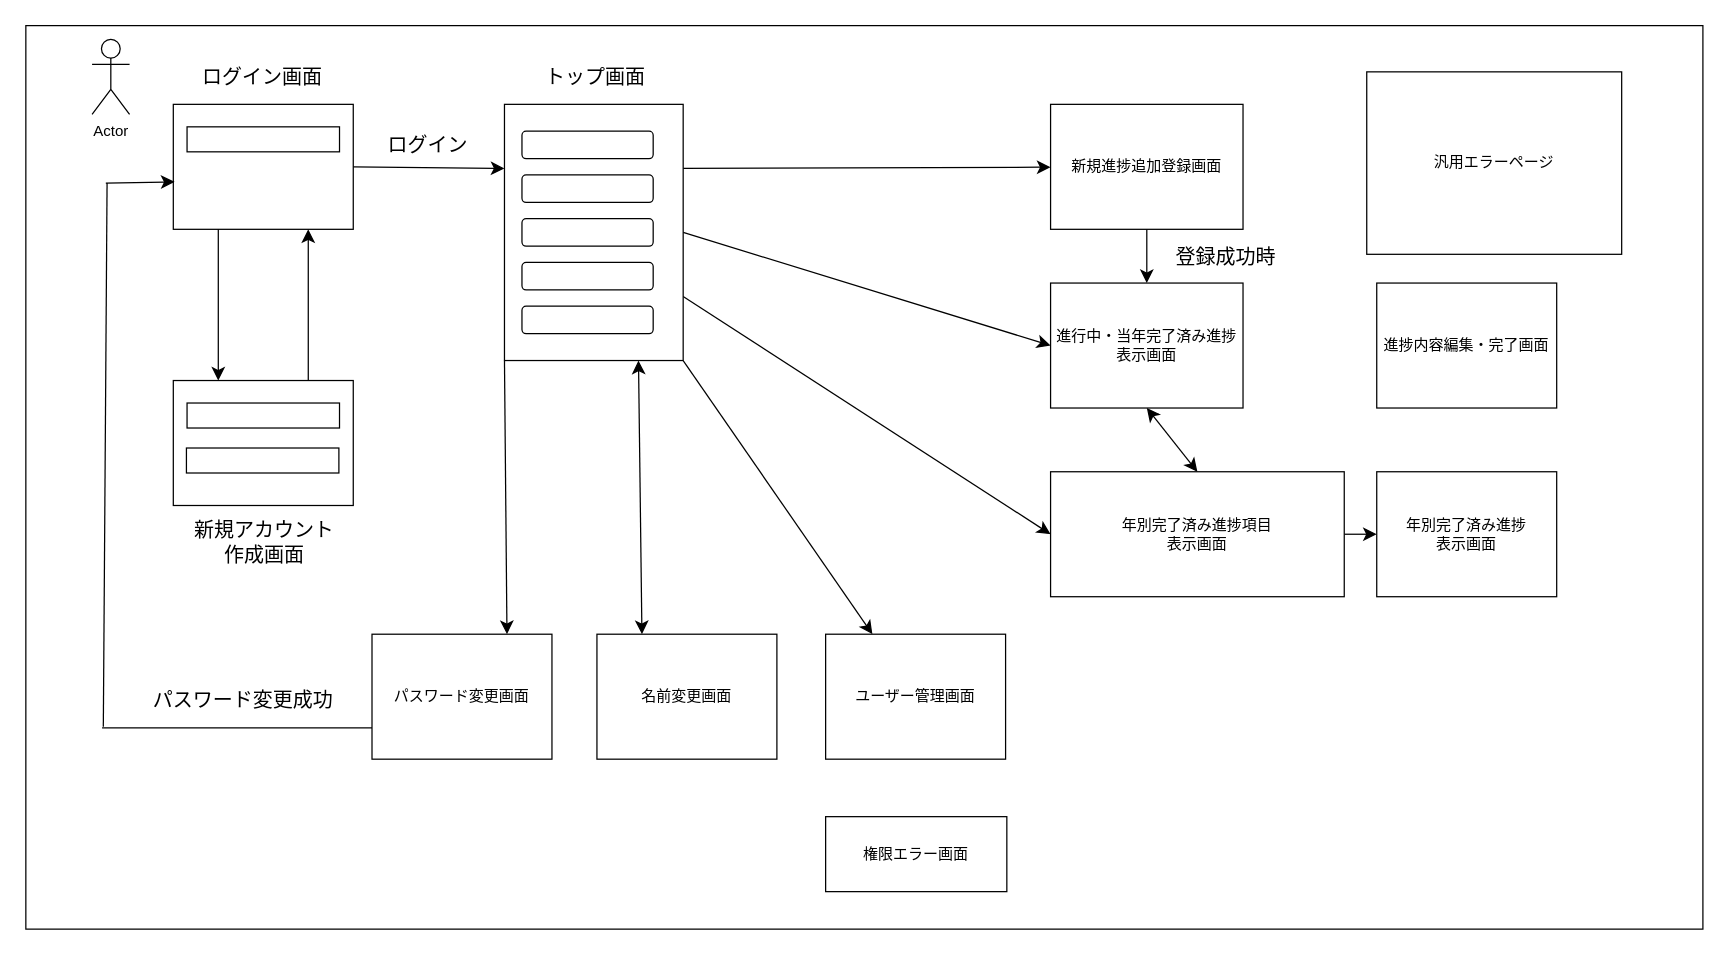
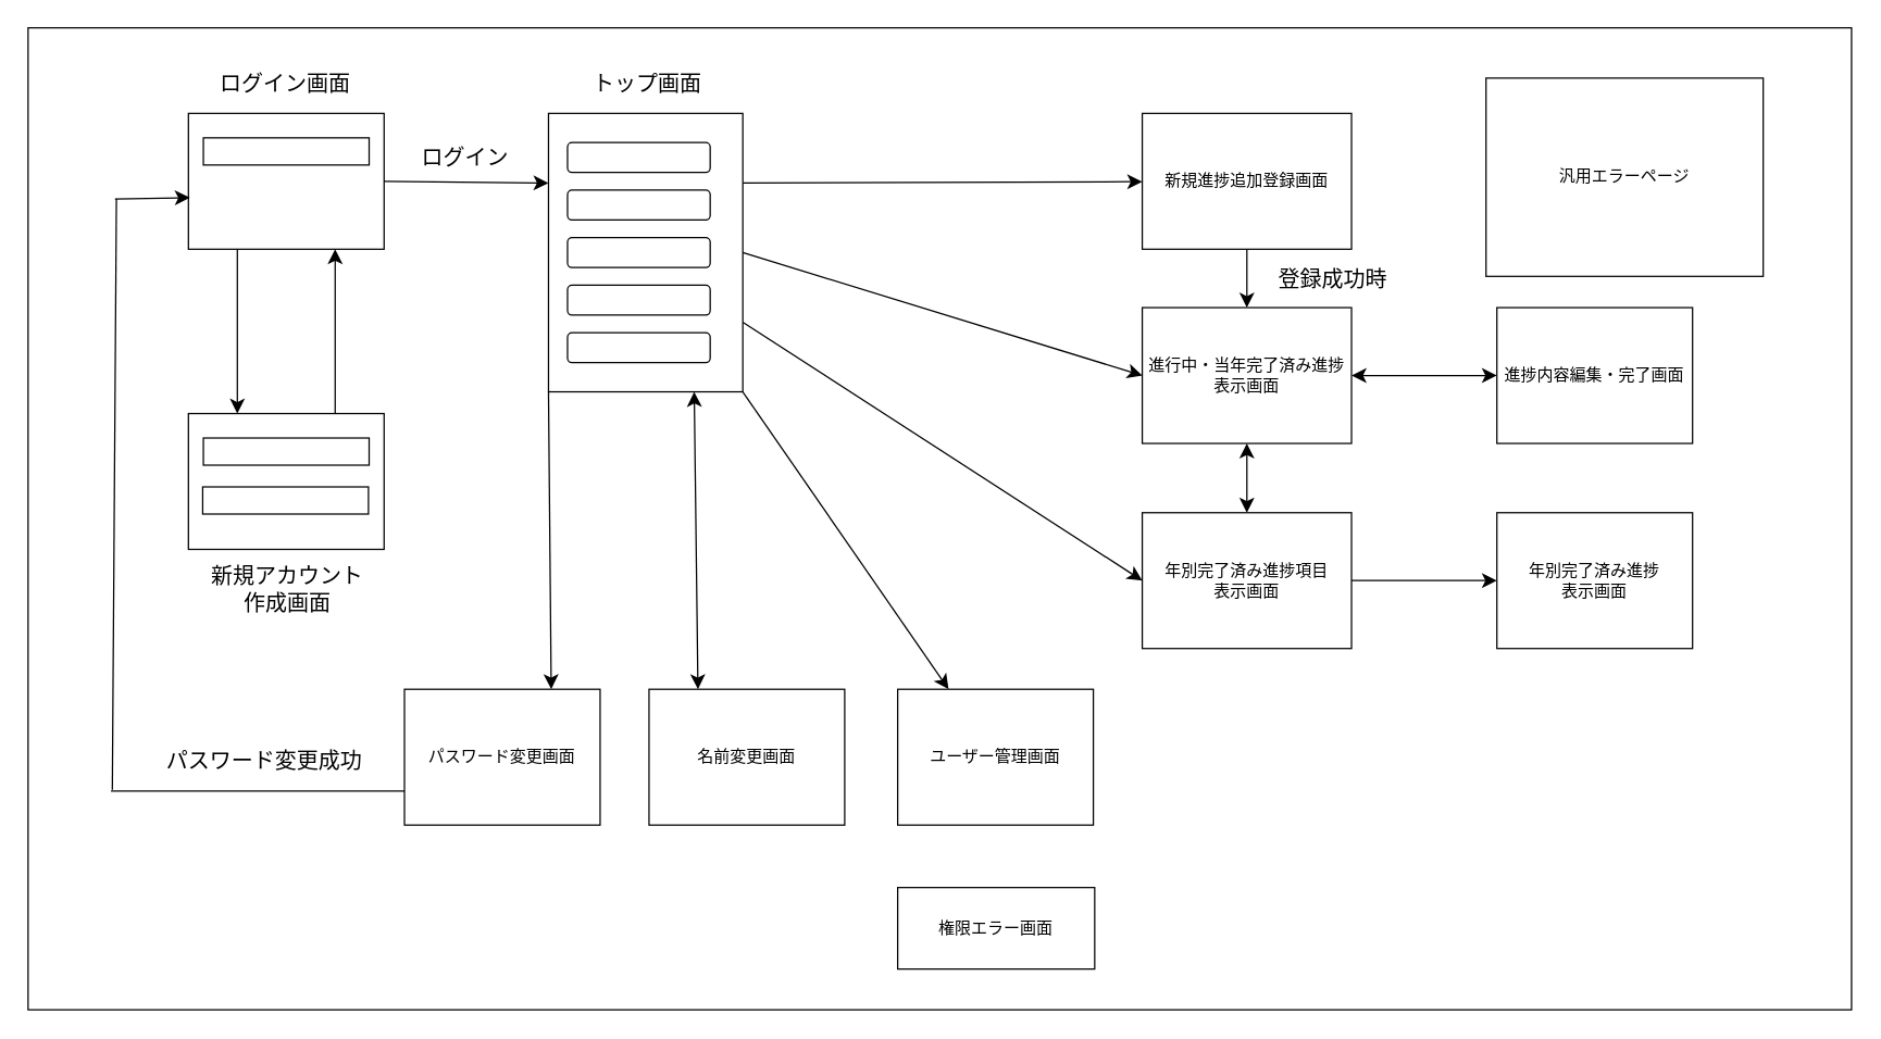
  <mxCell id="0" />
  <mxCell id="1" parent="0" />
  <mxCell id="2" value="" style="rounded=0;whiteSpace=wrap;html=1;" vertex="1" parent="1"><mxGeometry x="20" y="20" width="1342" height="723" as="geometry" /></mxCell>
  <mxCell id="3" value="" style="rounded=0;whiteSpace=wrap;html=1;" vertex="1" parent="1"><mxGeometry x="138" y="83" width="144" height="100" as="geometry" /></mxCell>
  <mxCell id="4" value="" style="rounded=0;whiteSpace=wrap;html=1;" vertex="1" parent="1"><mxGeometry x="149" y="101" width="122" height="20" as="geometry" /></mxCell>
  <mxCell id="5" value="" style="rounded=0;whiteSpace=wrap;html=1;" vertex="1" parent="1"><mxGeometry x="138" y="304" width="144" height="100" as="geometry" /></mxCell>
  <mxCell id="6" value="" style="rounded=0;whiteSpace=wrap;html=1;" vertex="1" parent="1"><mxGeometry x="149" y="322" width="122" height="20" as="geometry" /></mxCell>
  <mxCell id="7" value="" style="endArrow=classic;html=1;rounded=0;fontSize=12;startSize=8;endSize=8;curved=1;exitX=0.25;exitY=1;exitDx=0;exitDy=0;entryX=0.25;entryY=0;entryDx=0;entryDy=0;" edge="1" parent="1" source="3" target="5"><mxGeometry width="50" height="50" relative="1" as="geometry"><mxPoint x="165" y="238" as="sourcePoint" /><mxPoint x="170" y="299" as="targetPoint" /></mxGeometry></mxCell>
  <mxCell id="8" value="" style="endArrow=classic;html=1;rounded=0;fontSize=12;startSize=8;endSize=8;curved=1;exitX=0.75;exitY=0;exitDx=0;exitDy=0;entryX=0.75;entryY=1;entryDx=0;entryDy=0;" edge="1" parent="1" source="5" target="3"><mxGeometry width="50" height="50" relative="1" as="geometry"><mxPoint x="820" y="415" as="sourcePoint" /><mxPoint x="870" y="365" as="targetPoint" /></mxGeometry></mxCell>
  <mxCell id="9" style="edgeStyle=none;curved=1;rounded=0;orthogonalLoop=1;jettySize=auto;html=1;exitX=1;exitY=0.25;exitDx=0;exitDy=0;fontSize=12;startSize=8;endSize=8;" edge="1" parent="1" source="14" target="26"><mxGeometry relative="1" as="geometry" /></mxCell>
  <mxCell id="10" style="edgeStyle=none;curved=1;rounded=0;orthogonalLoop=1;jettySize=auto;html=1;exitX=1;exitY=0.5;exitDx=0;exitDy=0;entryX=0;entryY=0.5;entryDx=0;entryDy=0;fontSize=12;startSize=8;endSize=8;" edge="1" parent="1" source="14" target="27"><mxGeometry relative="1" as="geometry" /></mxCell>
  <mxCell id="11" style="edgeStyle=none;curved=1;rounded=0;orthogonalLoop=1;jettySize=auto;html=1;exitX=1;exitY=0.75;exitDx=0;exitDy=0;entryX=0;entryY=0.5;entryDx=0;entryDy=0;fontSize=12;startSize=8;endSize=8;" edge="1" parent="1" source="14" target="29"><mxGeometry relative="1" as="geometry" /></mxCell>
  <mxCell id="12" style="edgeStyle=none;curved=1;rounded=0;orthogonalLoop=1;jettySize=auto;html=1;exitX=0;exitY=1;exitDx=0;exitDy=0;entryX=0.75;entryY=0;entryDx=0;entryDy=0;fontSize=12;startSize=8;endSize=8;" edge="1" parent="1" source="14" target="32"><mxGeometry relative="1" as="geometry" /></mxCell>
  <mxCell id="13" style="edgeStyle=none;curved=1;rounded=0;orthogonalLoop=1;jettySize=auto;html=1;exitX=1;exitY=1;exitDx=0;exitDy=0;fontSize=12;startSize=8;endSize=8;" edge="1" parent="1" source="14" target="39"><mxGeometry relative="1" as="geometry" /></mxCell>
  <mxCell id="14" value="" style="rounded=0;whiteSpace=wrap;html=1;" vertex="1" parent="1"><mxGeometry x="403" y="83" width="143" height="205" as="geometry" /></mxCell>
  <mxCell id="15" value="" style="endArrow=classic;html=1;rounded=0;fontSize=12;startSize=8;endSize=8;curved=1;exitX=1;exitY=0.5;exitDx=0;exitDy=0;entryX=0;entryY=0.25;entryDx=0;entryDy=0;" edge="1" parent="1" source="3" target="14"><mxGeometry width="50" height="50" relative="1" as="geometry"><mxPoint x="820" y="415" as="sourcePoint" /><mxPoint x="870" y="365" as="targetPoint" /></mxGeometry></mxCell>
  <mxCell id="16" value="" style="rounded=1;whiteSpace=wrap;html=1;" vertex="1" parent="1"><mxGeometry x="417" y="104.5" width="105" height="22" as="geometry" /></mxCell>
  <mxCell id="17" value="" style="rounded=1;whiteSpace=wrap;html=1;" vertex="1" parent="1"><mxGeometry x="417" y="139.5" width="105" height="22" as="geometry" /></mxCell>
  <mxCell id="18" value="" style="rounded=1;whiteSpace=wrap;html=1;" vertex="1" parent="1"><mxGeometry x="417" y="174.5" width="105" height="22" as="geometry" /></mxCell>
  <mxCell id="19" value="" style="rounded=1;whiteSpace=wrap;html=1;" vertex="1" parent="1"><mxGeometry x="417" y="209.5" width="105" height="22" as="geometry" /></mxCell>
  <mxCell id="20" value="" style="rounded=1;whiteSpace=wrap;html=1;" vertex="1" parent="1"><mxGeometry x="417" y="244.5" width="105" height="22" as="geometry" /></mxCell>
  <mxCell id="21" value="ログイン画面" style="text;strokeColor=none;fillColor=none;html=1;align=center;verticalAlign=middle;whiteSpace=wrap;rounded=0;fontSize=16;" vertex="1" parent="1"><mxGeometry x="137" y="48" width="145" height="25" as="geometry" /></mxCell>
  <mxCell id="22" value="新規アカウント&lt;div&gt;作成画面&lt;/div&gt;" style="text;strokeColor=none;fillColor=none;html=1;align=center;verticalAlign=middle;whiteSpace=wrap;rounded=0;fontSize=16;" vertex="1" parent="1"><mxGeometry x="138" y="417" width="146" height="34" as="geometry" /></mxCell>
  <mxCell id="23" value="ログイン" style="text;strokeColor=none;fillColor=none;html=1;align=center;verticalAlign=middle;whiteSpace=wrap;rounded=0;fontSize=16;" vertex="1" parent="1"><mxGeometry x="305" y="103" width="74" height="25" as="geometry" /></mxCell>
  <mxCell id="24" value="" style="rounded=0;whiteSpace=wrap;html=1;" vertex="1" parent="1"><mxGeometry x="148.5" y="358" width="122" height="20" as="geometry" /></mxCell>
  <mxCell id="25" style="edgeStyle=none;curved=1;rounded=0;orthogonalLoop=1;jettySize=auto;html=1;exitX=0.5;exitY=1;exitDx=0;exitDy=0;entryX=0.5;entryY=0;entryDx=0;entryDy=0;fontSize=12;startSize=8;endSize=8;" edge="1" parent="1" source="26" target="27"><mxGeometry relative="1" as="geometry" /></mxCell>
  <mxCell id="26" value="新規進捗追加登録画面" style="rounded=0;whiteSpace=wrap;html=1;" vertex="1" parent="1"><mxGeometry x="840" y="83" width="154" height="100" as="geometry" /></mxCell>
  <mxCell id="27" value="進行中・当年完了済み進捗表示画面" style="rounded=0;whiteSpace=wrap;html=1;" vertex="1" parent="1"><mxGeometry x="840" y="226" width="154" height="100" as="geometry" /></mxCell>
  <mxCell id="28" style="edgeStyle=none;curved=1;rounded=0;orthogonalLoop=1;jettySize=auto;html=1;exitX=1;exitY=0.5;exitDx=0;exitDy=0;entryX=0;entryY=0.5;entryDx=0;entryDy=0;fontSize=12;startSize=8;endSize=8;" edge="1" parent="1" source="29" target="31"><mxGeometry relative="1" as="geometry" /></mxCell>
- <mxCell id="29" value="年別完了済み進捗項目&lt;div&gt;表示画面&lt;/div&gt;" style="rounded=0;whiteSpace=wrap;html=1;" vertex="1" parent="1"><mxGeometry x="840" y="377" width="235" height="100" as="geometry" /></mxCell>
+ <mxCell id="29" value="年別完了済み進捗項目&lt;div&gt;表示画面&lt;/div&gt;" style="rounded=0;whiteSpace=wrap;html=1;" vertex="1" parent="1"><mxGeometry x="840" y="377" width="154" height="100" as="geometry" /></mxCell>
  <mxCell id="30" value="進捗内容編集・完了画面" style="rounded=0;whiteSpace=wrap;html=1;" vertex="1" parent="1"><mxGeometry x="1101" y="226" width="144" height="100" as="geometry" /></mxCell>
  <mxCell id="31" value="年別完了済み進捗&lt;div&gt;表示画面&lt;/div&gt;" style="rounded=0;whiteSpace=wrap;html=1;" vertex="1" parent="1"><mxGeometry x="1101" y="377" width="144" height="100" as="geometry" /></mxCell>
  <mxCell id="32" value="パスワード変更画面" style="rounded=0;whiteSpace=wrap;html=1;" vertex="1" parent="1"><mxGeometry x="297" y="507" width="144" height="100" as="geometry" /></mxCell>
  <mxCell id="33" value="名前変更画面" style="rounded=0;whiteSpace=wrap;html=1;" vertex="1" parent="1"><mxGeometry x="477" y="507" width="144" height="100" as="geometry" /></mxCell>
  <mxCell id="34" value="" style="endArrow=none;html=1;rounded=0;fontSize=12;startSize=8;endSize=8;curved=1;entryX=0;entryY=0.75;entryDx=0;entryDy=0;" edge="1" parent="1" target="32"><mxGeometry width="50" height="50" relative="1" as="geometry"><mxPoint x="81" y="582" as="sourcePoint" /><mxPoint x="247" y="582" as="targetPoint" /></mxGeometry></mxCell>
  <mxCell id="35" value="" style="endArrow=none;html=1;rounded=0;fontSize=12;startSize=8;endSize=8;curved=1;" edge="1" parent="1"><mxGeometry width="50" height="50" relative="1" as="geometry"><mxPoint x="82" y="581" as="sourcePoint" /><mxPoint x="85" y="146" as="targetPoint" /></mxGeometry></mxCell>
  <mxCell id="36" value="" style="endArrow=classic;html=1;rounded=0;fontSize=12;startSize=8;endSize=8;curved=1;entryX=0.007;entryY=0.62;entryDx=0;entryDy=0;entryPerimeter=0;" edge="1" parent="1" target="3"><mxGeometry width="50" height="50" relative="1" as="geometry"><mxPoint x="84" y="146" as="sourcePoint" /><mxPoint x="134" y="96" as="targetPoint" /></mxGeometry></mxCell>
  <mxCell id="37" value="" style="endArrow=classic;startArrow=classic;html=1;rounded=0;fontSize=12;startSize=8;endSize=8;curved=1;exitX=0.5;exitY=0;exitDx=0;exitDy=0;entryX=0.5;entryY=1;entryDx=0;entryDy=0;" edge="1" parent="1" source="29" target="27"><mxGeometry width="50" height="50" relative="1" as="geometry"><mxPoint x="862" y="377" as="sourcePoint" /><mxPoint x="912" y="327" as="targetPoint" /></mxGeometry></mxCell>
+ <mxCell id="38" value="" style="endArrow=classic;startArrow=classic;html=1;rounded=0;fontSize=12;startSize=8;endSize=8;curved=1;entryX=0;entryY=0.5;entryDx=0;entryDy=0;exitX=1;exitY=0.5;exitDx=0;exitDy=0;" edge="1" parent="1" source="27" target="30"><mxGeometry width="50" height="50" relative="1" as="geometry"><mxPoint x="987" y="278" as="sourcePoint" /><mxPoint x="1037" y="228" as="targetPoint" /></mxGeometry></mxCell>
  <mxCell id="39" value="ユーザー管理画面" style="rounded=0;whiteSpace=wrap;html=1;" vertex="1" parent="1"><mxGeometry x="660" y="507" width="144" height="100" as="geometry" /></mxCell>
- <mxCell id="40" value="Actor" style="shape=umlActor;verticalLabelPosition=bottom;verticalAlign=top;html=1;outlineConnect=0;" vertex="1" parent="1"><mxGeometry x="73" y="31" width="30" height="60" as="geometry" /></mxCell>
  <mxCell id="41" value="トップ画面" style="text;strokeColor=none;fillColor=none;html=1;align=center;verticalAlign=middle;whiteSpace=wrap;rounded=0;fontSize=16;" vertex="1" parent="1"><mxGeometry x="421" y="45.5" width="110" height="30" as="geometry" /></mxCell>
  <mxCell id="42" value="" style="endArrow=classic;startArrow=classic;html=1;rounded=0;fontSize=12;startSize=8;endSize=8;curved=1;entryX=0.75;entryY=1;entryDx=0;entryDy=0;exitX=0.25;exitY=0;exitDx=0;exitDy=0;" edge="1" parent="1" source="33" target="14"><mxGeometry width="50" height="50" relative="1" as="geometry"><mxPoint x="505" y="491" as="sourcePoint" /><mxPoint x="555" y="441" as="targetPoint" /></mxGeometry></mxCell>
  <mxCell id="43" value="パスワード変更成功" style="text;strokeColor=none;fillColor=none;html=1;align=center;verticalAlign=middle;whiteSpace=wrap;rounded=0;fontSize=16;" vertex="1" parent="1"><mxGeometry x="113" y="545" width="162" height="30" as="geometry" /></mxCell>
  <mxCell id="44" value="登録成功時" style="text;strokeColor=none;fillColor=none;html=1;align=center;verticalAlign=middle;whiteSpace=wrap;rounded=0;fontSize=16;" vertex="1" parent="1"><mxGeometry x="926" y="190" width="109" height="30" as="geometry" /></mxCell>
  <mxCell id="45" value="権限エラー画面" style="rounded=0;whiteSpace=wrap;html=1;" vertex="1" parent="1"><mxGeometry x="660" y="653" width="145" height="60" as="geometry" /></mxCell>
  <mxCell id="46" value="汎用エラーページ" style="rounded=0;whiteSpace=wrap;html=1;" vertex="1" parent="1"><mxGeometry x="1093" y="57" width="204" height="146" as="geometry" /></mxCell>
